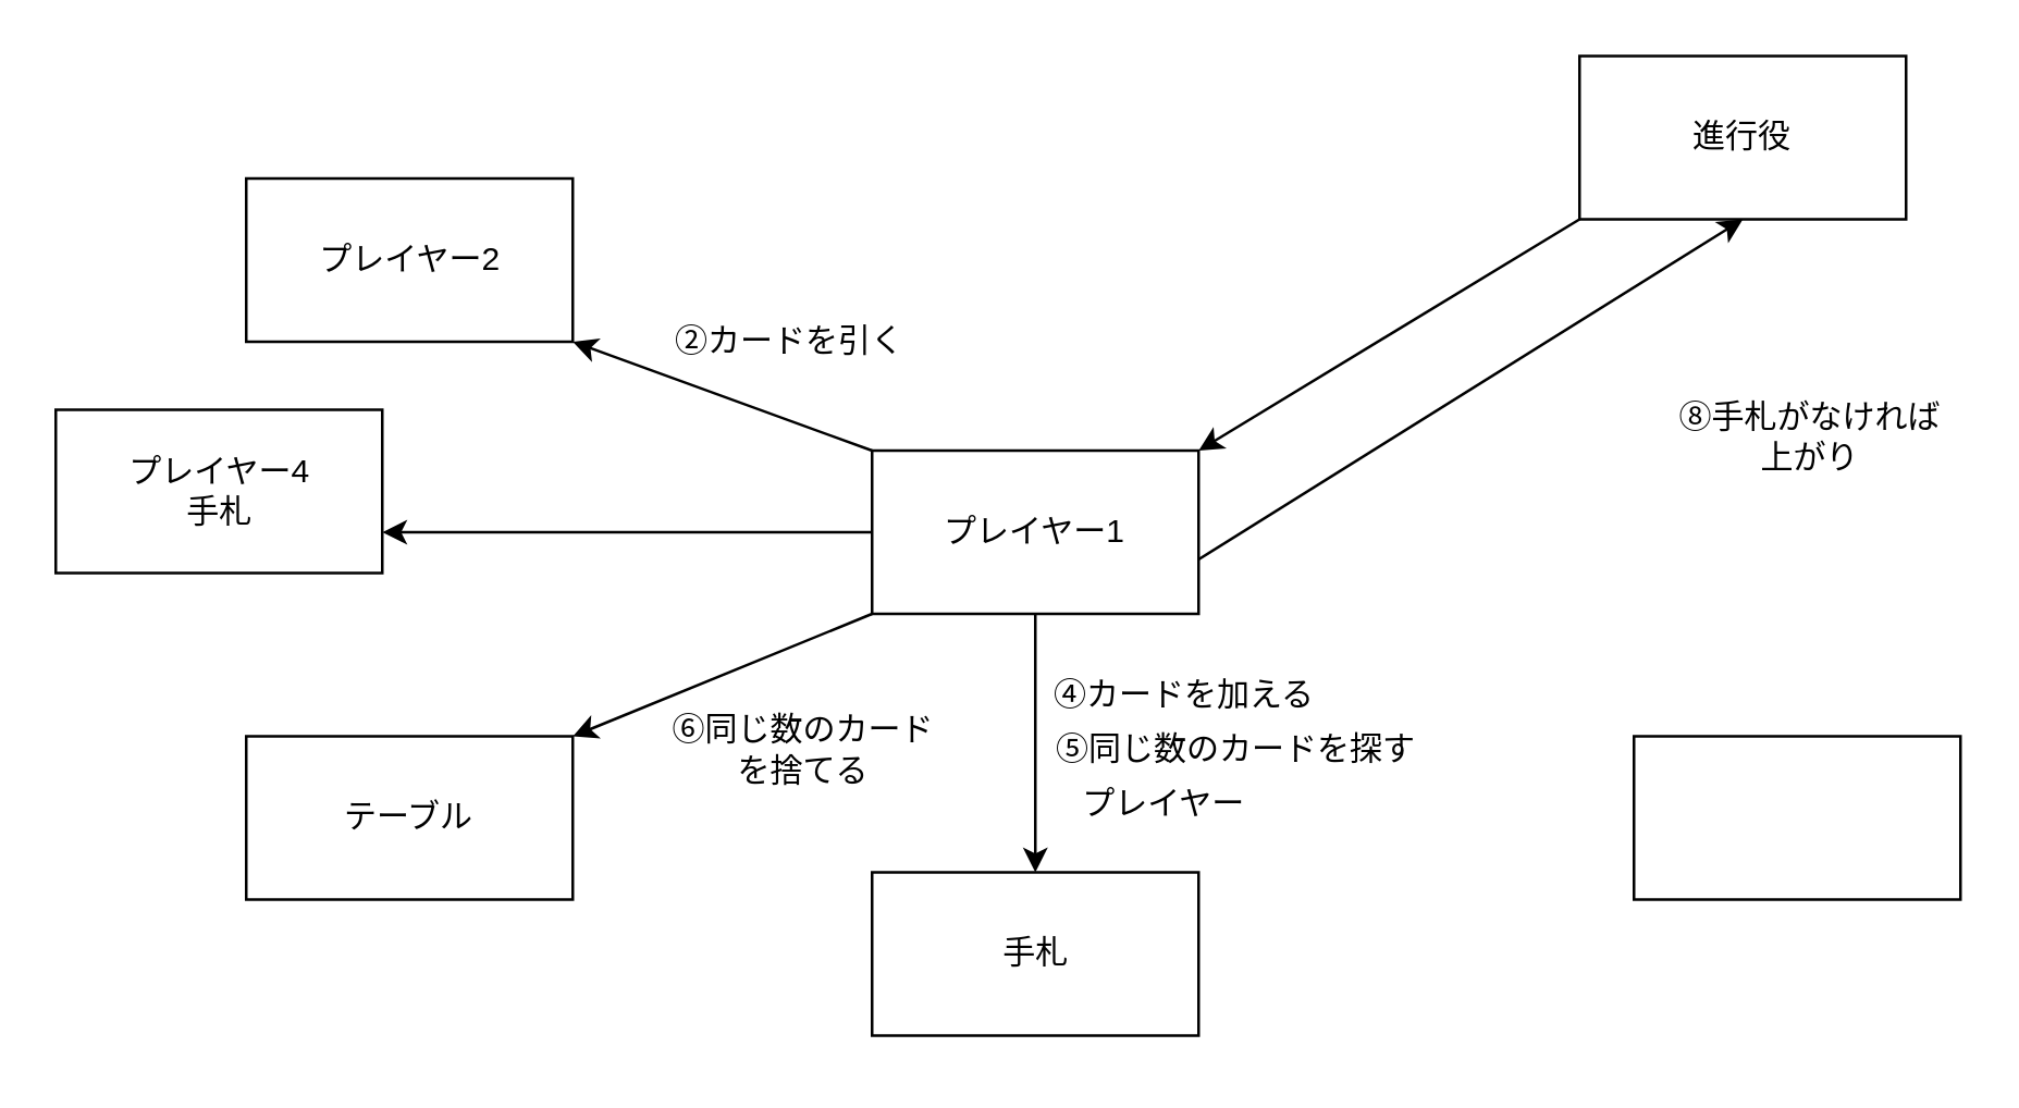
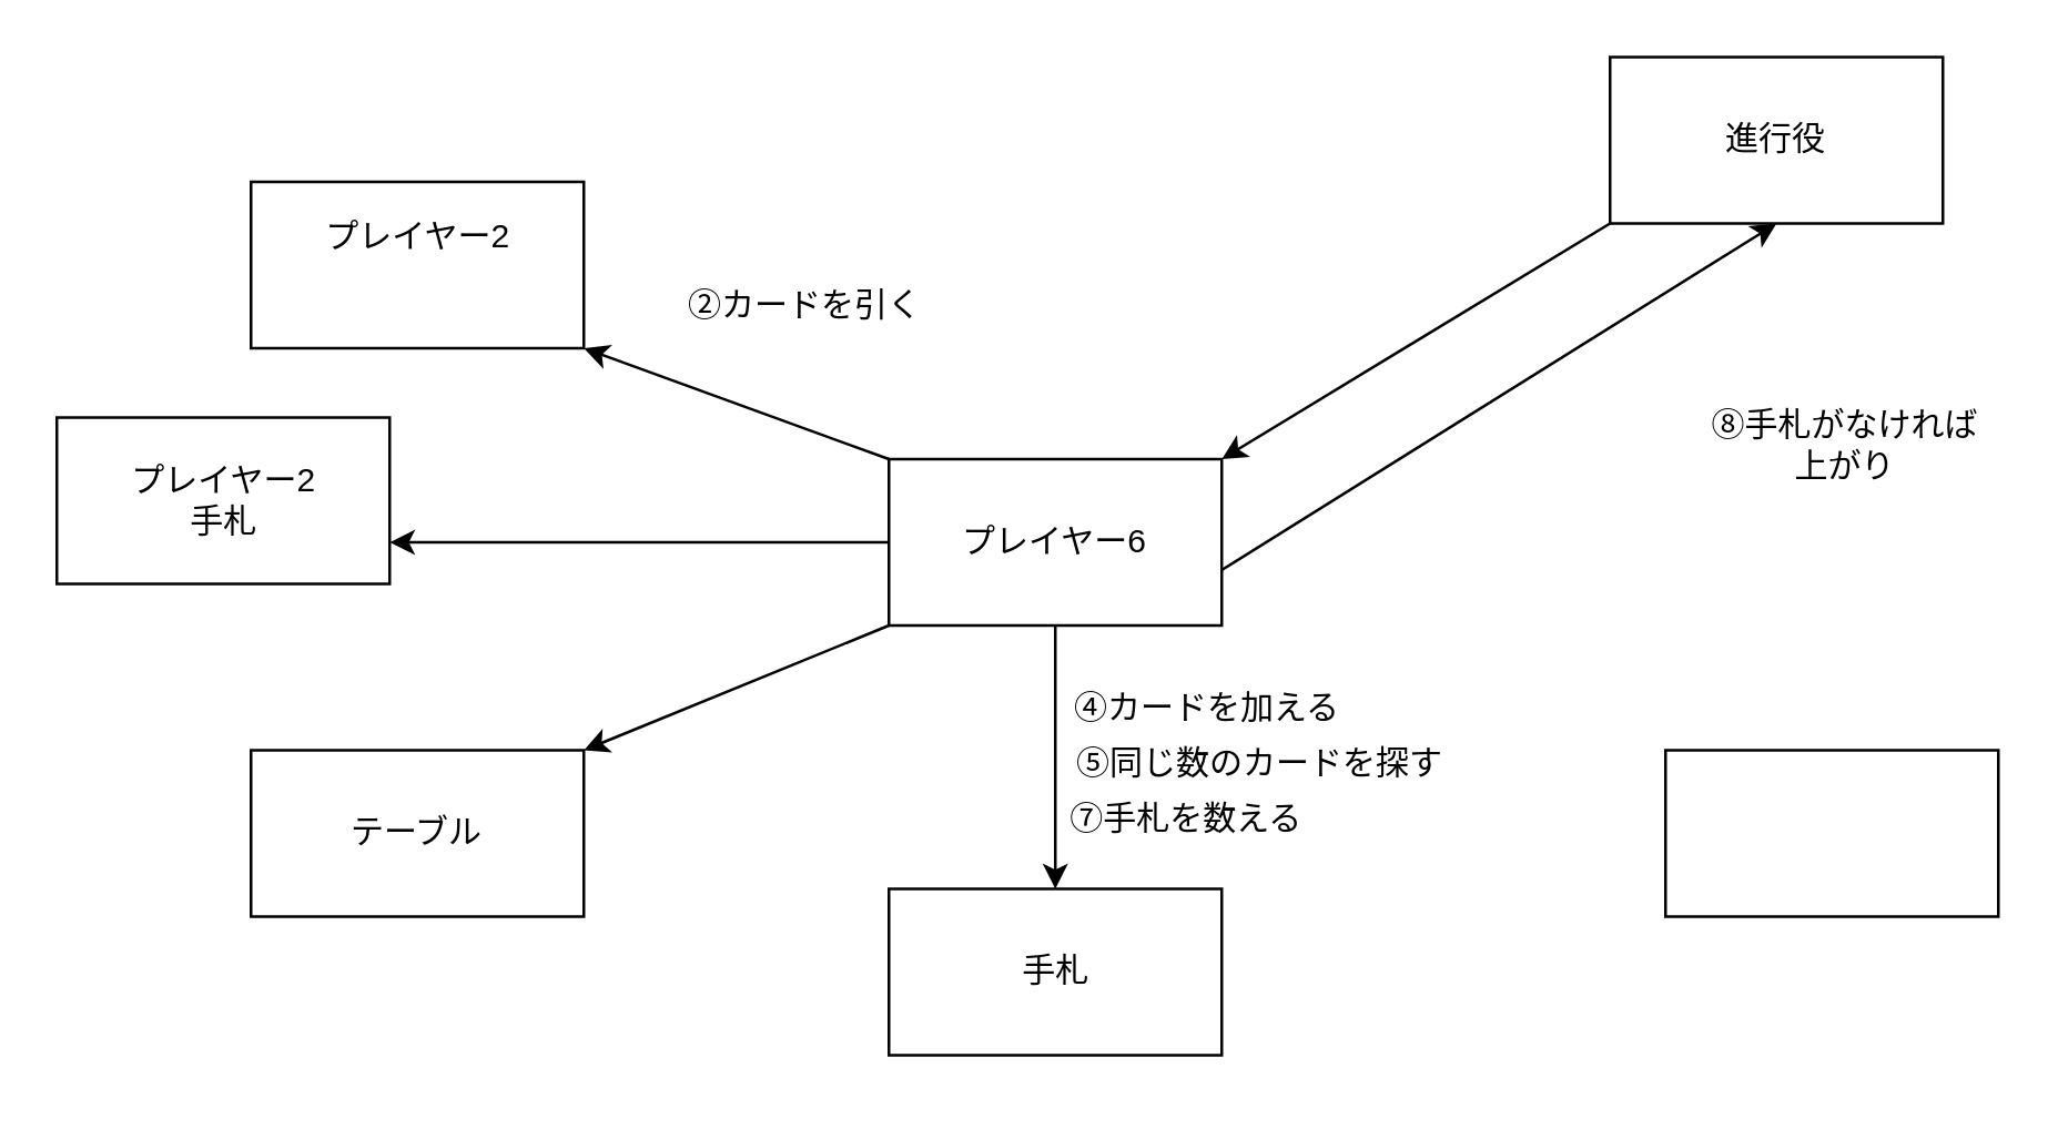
  <mxCell id="0" />
  <mxCell id="1" parent="0" />
  <mxCell id="2" style="edgeStyle=orthogonalEdgeStyle;rounded=0;orthogonalLoop=1;jettySize=auto;html=1;exitX=1;exitY=0.5;exitDx=0;exitDy=0;entryX=1;entryY=0.5;entryDx=0;entryDy=0;entryPerimeter=0;" parent="1" source="5" target="5" edge="1"><mxGeometry relative="1" as="geometry" /></mxCell>
  <mxCell id="3" style="edgeStyle=orthogonalEdgeStyle;rounded=0;orthogonalLoop=1;jettySize=auto;html=1;exitX=0;exitY=0.5;exitDx=0;exitDy=0;entryX=1;entryY=0.75;entryDx=0;entryDy=0;" edge="1" parent="1" source="5" target="19"><mxGeometry relative="1" as="geometry" /></mxCell>
  <mxCell id="4" style="edgeStyle=orthogonalEdgeStyle;rounded=0;orthogonalLoop=1;jettySize=auto;html=1;exitX=0.5;exitY=1;exitDx=0;exitDy=0;" edge="1" parent="1" source="5"><mxGeometry relative="1" as="geometry"><mxPoint x="380" y="320" as="targetPoint" /></mxGeometry></mxCell>
  <mxCell id="5" value="" style="rounded=0;whiteSpace=wrap;html=1;" parent="1" vertex="1"><mxGeometry x="320" y="165" width="120" height="60" as="geometry" /></mxCell>
  <mxCell id="6" value="" style="rounded=0;whiteSpace=wrap;html=1;" parent="1" vertex="1"><mxGeometry x="580" y="20" width="120" height="60" as="geometry" /></mxCell>
  <mxCell id="7" value="" style="rounded=0;whiteSpace=wrap;html=1;" parent="1" vertex="1"><mxGeometry x="90" y="270" width="120" height="60" as="geometry" /></mxCell>
  <mxCell id="8" value="" style="rounded=0;whiteSpace=wrap;html=1;" parent="1" vertex="1"><mxGeometry x="320" y="320" width="120" height="60" as="geometry" /></mxCell>
  <mxCell id="9" value="" style="rounded=0;whiteSpace=wrap;html=1;" parent="1" vertex="1"><mxGeometry x="600" y="270" width="120" height="60" as="geometry" /></mxCell>
- <mxCell id="10" value="プレイヤー1" style="text;html=1;strokeColor=none;fillColor=none;align=center;verticalAlign=middle;whiteSpace=wrap;rounded=0;" parent="1" vertex="1"><mxGeometry x="345" y="180" width="70" height="30" as="geometry" /></mxCell>
+ <mxCell id="10" value="プレイヤー6" style="text;html=1;strokeColor=none;fillColor=none;align=center;verticalAlign=middle;whiteSpace=wrap;rounded=0;" parent="1" vertex="1"><mxGeometry x="345" y="180" width="70" height="30" as="geometry" /></mxCell>
  <mxCell id="11" value="進行役" style="text;html=1;strokeColor=none;fillColor=none;align=center;verticalAlign=middle;whiteSpace=wrap;rounded=0;" parent="1" vertex="1"><mxGeometry x="590" y="20" width="100" height="60" as="geometry" /></mxCell>
  <mxCell id="12" value="手札" style="text;html=1;strokeColor=none;fillColor=none;align=center;verticalAlign=middle;whiteSpace=wrap;rounded=0;" parent="1" vertex="1"><mxGeometry x="342.5" y="315" width="75" height="70" as="geometry" /></mxCell>
  <mxCell id="13" value="テーブル" style="text;html=1;strokeColor=none;fillColor=none;align=center;verticalAlign=middle;whiteSpace=wrap;rounded=0;" parent="1" vertex="1"><mxGeometry x="95" y="260" width="110" height="80" as="geometry" /></mxCell>
  <mxCell id="14" value="" style="endArrow=classic;html=1;rounded=0;exitX=0;exitY=1;exitDx=0;exitDy=0;entryX=1;entryY=0;entryDx=0;entryDy=0;" edge="1" parent="1" source="6" target="5"><mxGeometry width="50" height="50" relative="1" as="geometry"><mxPoint x="500" y="130" as="sourcePoint" /><mxPoint x="430" y="110" as="targetPoint" /></mxGeometry></mxCell>
  <mxCell id="15" value="" style="rounded=0;whiteSpace=wrap;html=1;" vertex="1" parent="1"><mxGeometry x="90" y="65" width="120" height="60" as="geometry" /></mxCell>
- <mxCell id="16" value="プレイヤー2" style="text;html=1;strokeColor=none;fillColor=none;align=center;verticalAlign=middle;whiteSpace=wrap;rounded=0;" vertex="1" parent="1"><mxGeometry x="102.5" y="80" width="95" height="30" as="geometry" /></mxCell>
+ <mxCell id="16" value="プレイヤー2" style="text;html=1;strokeColor=none;fillColor=none;align=center;verticalAlign=middle;whiteSpace=wrap;rounded=0;" vertex="1" parent="1"><mxGeometry x="102.5" y="70" width="95" height="30" as="geometry" /></mxCell>
  <mxCell id="17" value="" style="endArrow=classic;html=1;rounded=0;exitX=0;exitY=0;exitDx=0;exitDy=0;entryX=1;entryY=1;entryDx=0;entryDy=0;" edge="1" parent="1" source="5" target="15"><mxGeometry width="50" height="50" relative="1" as="geometry"><mxPoint x="197.5" y="190" as="sourcePoint" /><mxPoint x="247.5" y="140" as="targetPoint" /></mxGeometry></mxCell>
- <mxCell id="18" value="②カードを引く" style="text;html=1;strokeColor=none;fillColor=none;align=center;verticalAlign=middle;whiteSpace=wrap;rounded=0;" vertex="1" parent="1"><mxGeometry x="240" y="110" width="100" height="30" as="geometry" /></mxCell>
+ <mxCell id="18" value="②カードを引く" style="text;html=1;strokeColor=none;fillColor=none;align=center;verticalAlign=middle;whiteSpace=wrap;rounded=0;" vertex="1" parent="1"><mxGeometry x="240" y="95" width="100" height="30" as="geometry" /></mxCell>
  <mxCell id="19" value="" style="rounded=0;whiteSpace=wrap;html=1;" vertex="1" parent="1"><mxGeometry x="20" y="150" width="120" height="60" as="geometry" /></mxCell>
- <mxCell id="20" value="プレイヤー4&lt;br&gt;手札" style="text;html=1;strokeColor=none;fillColor=none;align=center;verticalAlign=middle;whiteSpace=wrap;rounded=0;" vertex="1" parent="1"><mxGeometry x="42.5" y="145" width="75" height="70" as="geometry" /></mxCell>
+ <mxCell id="20" value="プレイヤー2&lt;br&gt;手札" style="text;html=1;strokeColor=none;fillColor=none;align=center;verticalAlign=middle;whiteSpace=wrap;rounded=0;" vertex="1" parent="1"><mxGeometry x="42.5" y="145" width="75" height="70" as="geometry" /></mxCell>
  <mxCell id="21" value="④カードを加える" style="text;html=1;strokeColor=none;fillColor=none;align=center;verticalAlign=middle;whiteSpace=wrap;rounded=0;" vertex="1" parent="1"><mxGeometry x="380" y="240" width="110" height="30" as="geometry" /></mxCell>
  <mxCell id="22" value="⑤同じ数のカードを探す" style="text;html=1;strokeColor=none;fillColor=none;align=center;verticalAlign=middle;whiteSpace=wrap;rounded=0;" vertex="1" parent="1"><mxGeometry x="384" y="260" width="140" height="30" as="geometry" /></mxCell>
  <mxCell id="23" value="" style="endArrow=classic;html=1;rounded=0;exitX=0;exitY=1;exitDx=0;exitDy=0;entryX=1;entryY=0;entryDx=0;entryDy=0;" edge="1" parent="1" source="5" target="7"><mxGeometry width="50" height="50" relative="1" as="geometry"><mxPoint x="250" y="310" as="sourcePoint" /><mxPoint x="300" y="260" as="targetPoint" /></mxGeometry></mxCell>
- <mxCell id="24" value="⑥同じ数のカード&lt;br&gt;を捨てる" style="text;html=1;strokeColor=none;fillColor=none;align=center;verticalAlign=middle;whiteSpace=wrap;rounded=0;" vertex="1" parent="1"><mxGeometry x="230" y="260" width="130" height="30" as="geometry" /></mxCell>
- <mxCell id="25" value="プレイヤー" style="text;html=1;strokeColor=none;fillColor=none;align=center;verticalAlign=middle;whiteSpace=wrap;rounded=0;" vertex="1" parent="1"><mxGeometry x="370" y="280" width="115" height="30" as="geometry" /></mxCell>
+ <mxCell id="25" value="⑦手札を数える" style="text;html=1;strokeColor=none;fillColor=none;align=center;verticalAlign=middle;whiteSpace=wrap;rounded=0;" vertex="1" parent="1"><mxGeometry x="370" y="280" width="115" height="30" as="geometry" /></mxCell>
  <mxCell id="26" value="" style="endArrow=classic;html=1;rounded=0;entryX=0.5;entryY=1;entryDx=0;entryDy=0;" edge="1" parent="1" target="11"><mxGeometry width="50" height="50" relative="1" as="geometry"><mxPoint x="440" y="205" as="sourcePoint" /><mxPoint x="490" y="155" as="targetPoint" /></mxGeometry></mxCell>
  <mxCell id="27" value="⑧手札がなければ上がり" style="text;html=1;strokeColor=none;fillColor=none;align=center;verticalAlign=middle;whiteSpace=wrap;rounded=0;" vertex="1" parent="1"><mxGeometry x="615" y="145" width="100" height="30" as="geometry" /></mxCell>
